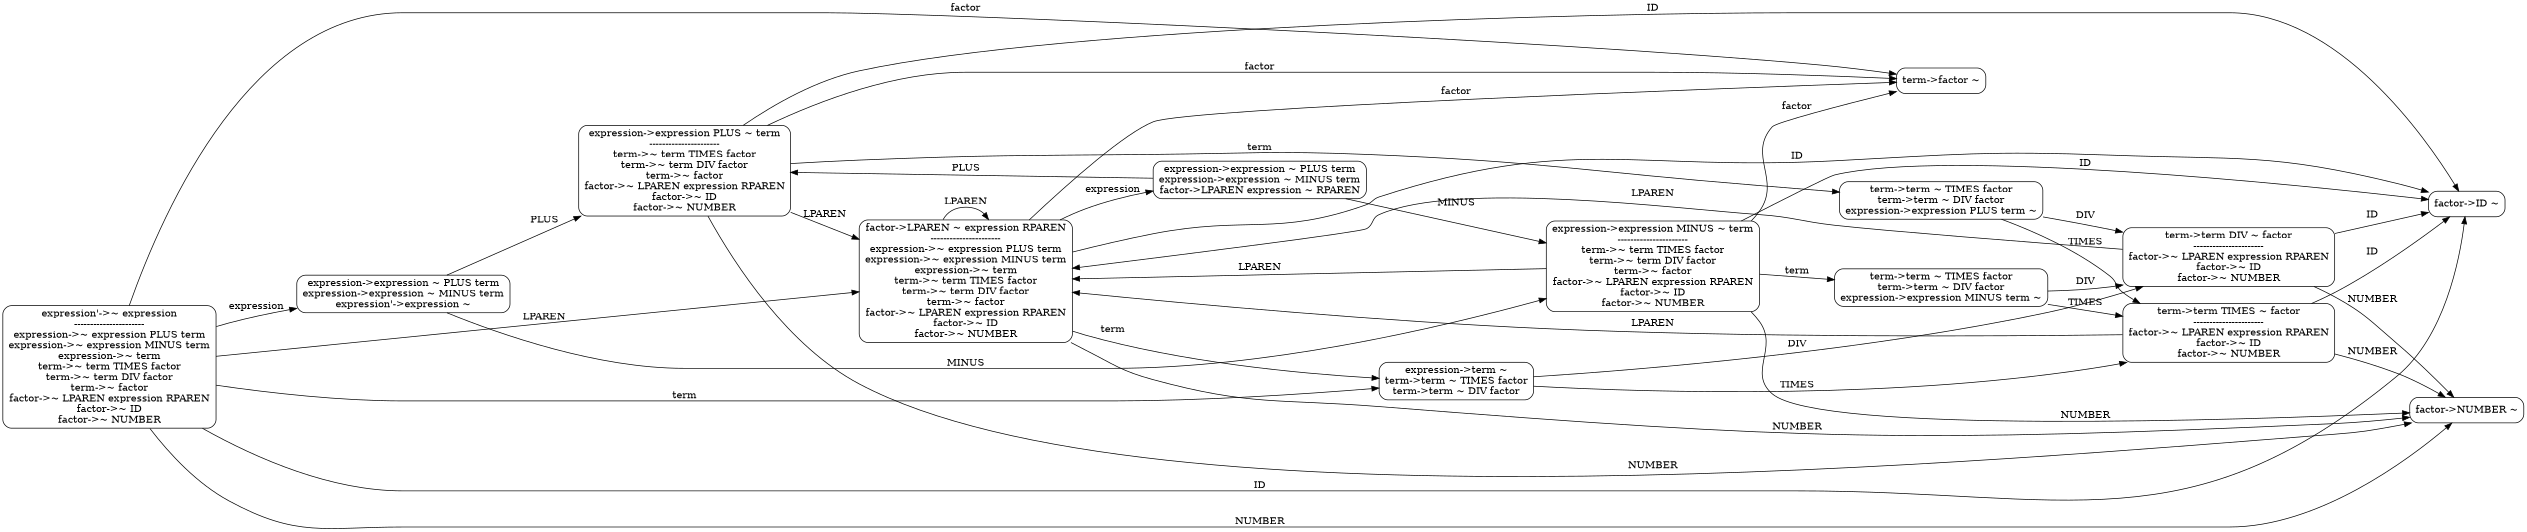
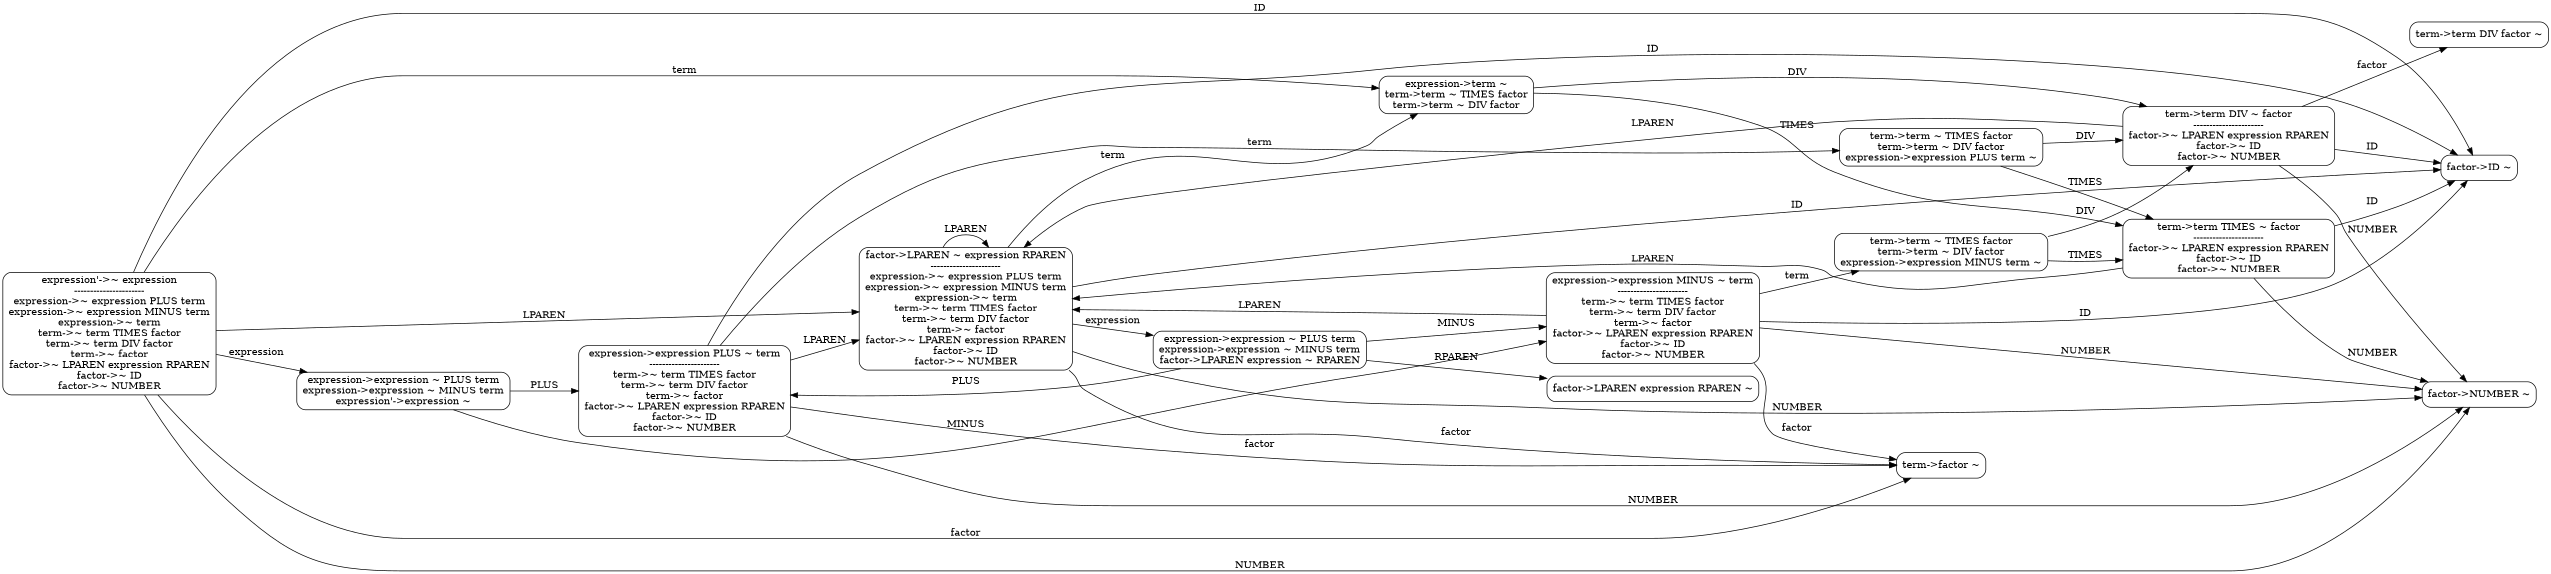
  digraph {
    rankdir=LR
    node [shape=box style=rounded]
    n1 [label="expression'->~ expression\n----------------------\nexpression->~ expression PLUS term\nexpression->~ expression MINUS term\nexpression->~ term\nterm->~ term TIMES factor\nterm->~ term DIV factor\nterm->~ factor\nfactor->~ LPAREN expression RPAREN\nfactor->~ ID\nfactor->~ NUMBER\n"]
    n2 [label="expression->expression ~ PLUS term\nexpression->expression ~ MINUS term\nexpression'->expression ~\n"]
    n3 [label="expression->term ~\nterm->term ~ TIMES factor\nterm->term ~ DIV factor\n"]
    n4 [label="term->factor ~\n"]
    n5 [label="factor->LPAREN ~ expression RPAREN\n----------------------\nexpression->~ expression PLUS term\nexpression->~ expression MINUS term\nexpression->~ term\nterm->~ term TIMES factor\nterm->~ term DIV factor\nterm->~ factor\nfactor->~ LPAREN expression RPAREN\nfactor->~ ID\nfactor->~ NUMBER\n"]
    n6 [label="factor->ID ~\n"]
    n7 [label="factor->NUMBER ~\n"]
    n8 [label="expression->expression PLUS ~ term\n----------------------\nterm->~ term TIMES factor\nterm->~ term DIV factor\nterm->~ factor\nfactor->~ LPAREN expression RPAREN\nfactor->~ ID\nfactor->~ NUMBER\n"]
    n9 [label="expression->expression MINUS ~ term\n----------------------\nterm->~ term TIMES factor\nterm->~ term DIV factor\nterm->~ factor\nfactor->~ LPAREN expression RPAREN\nfactor->~ ID\nfactor->~ NUMBER\n"]
    n10 [label="term->term TIMES ~ factor\n----------------------\nfactor->~ LPAREN expression RPAREN\nfactor->~ ID\nfactor->~ NUMBER\n"]
    n11 [label="term->term DIV ~ factor\n----------------------\nfactor->~ LPAREN expression RPAREN\nfactor->~ ID\nfactor->~ NUMBER\n"]
    n12 [label="expression->expression ~ PLUS term\nexpression->expression ~ MINUS term\nfactor->LPAREN expression ~ RPAREN\n"]
    n13 [label="term->term ~ TIMES factor\nterm->term ~ DIV factor\nexpression->expression PLUS term ~\n"]
    n14 [label="term->term ~ TIMES factor\nterm->term ~ DIV factor\nexpression->expression MINUS term ~\n"]
+   n15 [label="term->term DIV factor ~\n"]
+   n16 [label="factor->LPAREN expression RPAREN ~\n"]
    n1 -> n2 [label=expression]
    n1 -> n3 [label=term]
    n1 -> n4 [label=factor]
    n1 -> n5 [label=LPAREN]
    n1 -> n6 [label=ID]
    n1 -> n7 [label=NUMBER]
    n2 -> n8 [label=PLUS]
    n2 -> n9 [label=MINUS]
    n3 -> n10 [label=TIMES]
    n3 -> n11 [label=DIV]
    n5 -> n3 [label=term]
    n5 -> n4 [label=factor]
    n5 -> n5 [label=LPAREN]
    n5 -> n6 [label=ID]
    n5 -> n7 [label=NUMBER]
    n5 -> n12 [label=expression]
    n8 -> n4 [label=factor]
    n8 -> n5 [label=LPAREN]
    n8 -> n6 [label=ID]
    n8 -> n7 [label=NUMBER]
    n8 -> n13 [label=term]
    n9 -> n4 [label=factor]
    n9 -> n5 [label=LPAREN]
    n9 -> n6 [label=ID]
    n9 -> n7 [label=NUMBER]
    n9 -> n14 [label=term]
    n10 -> n5 [label=LPAREN]
    n10 -> n6 [label=ID]
    n10 -> n7 [label=NUMBER]
    n11 -> n5 [label=LPAREN]
    n11 -> n6 [label=ID]
    n11 -> n7 [label=NUMBER]
+   n11 -> n15 [label=factor]
    n12 -> n8 [label=PLUS]
    n12 -> n9 [label=MINUS]
+   n12 -> n16 [label=RPAREN]
    n13 -> n10 [label=TIMES]
    n13 -> n11 [label=DIV]
    n14 -> n10 [label=TIMES]
    n14 -> n11 [label=DIV]
  }
